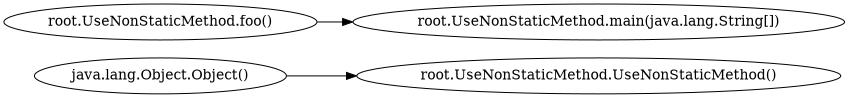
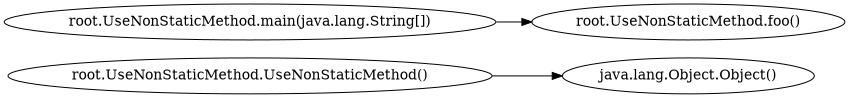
  digraph {
    rankdir=LR
    n1 [label="root.UseNonStaticMethod.UseNonStaticMethod()"]
    n2 [label="java.lang.Object.Object()"]
    n3 [label="root.UseNonStaticMethod.foo()"]
    n4 [label="root.UseNonStaticMethod.main(java.lang.String[])"]
-   n2 -> n1
-   n3 -> n4
+   n1 -> n2
+   n4 -> n3
  }
